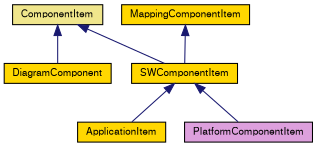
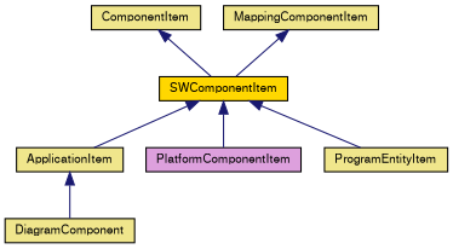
  digraph {
    node [color=black fillcolor=khaki fontname=FreeSans fontsize=10 shape=record style=filled]
    edge [color=midnightblue dir=back fontname=FreeSans fontsize=10 labelfontname=FreeSans labelfontsize=10 style=solid]
    n1 [fontcolor=black height=0.2 label=ComponentItem width=0.4]
-   n2 [fillcolor=gold height=0.2 label=DiagramComponent width=0.4]
+   n2 [height=0.2 label=DiagramComponent width=0.4]
    n3 [fillcolor=gold height=0.2 label=SWComponentItem width=0.4]
-   n4 [fillcolor=gold height=0.2 label=ApplicationItem width=0.4]
+   n4 [height=0.2 label=ApplicationItem width=0.4]
    n5 [fillcolor=plum height=0.2 label=PlatformComponentItem width=0.4]
-   n7 [fillcolor=gold height=0.2 label=MappingComponentItem width=0.4]
-   n1 -> n2
+   n6 [height=0.2 label=ProgramEntityItem width=0.4]
+   n7 [height=0.2 label=MappingComponentItem width=0.4]
+   n4 -> n2
    n1 -> n3
    n3 -> n4
    n3 -> n5
+   n3 -> n6
    n7 -> n3
  }
